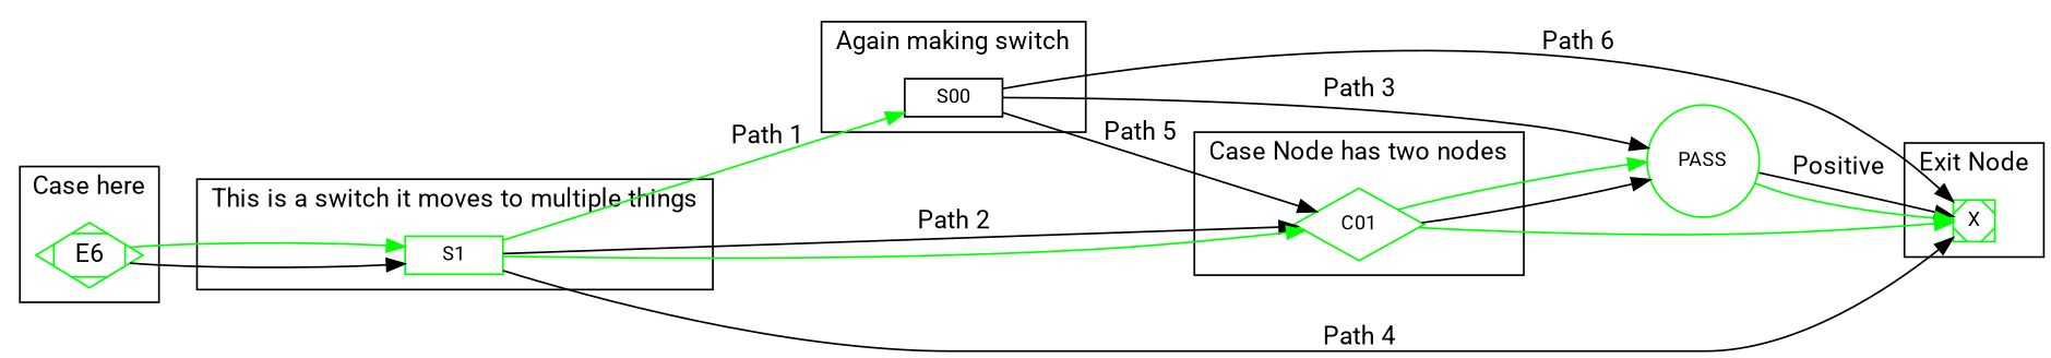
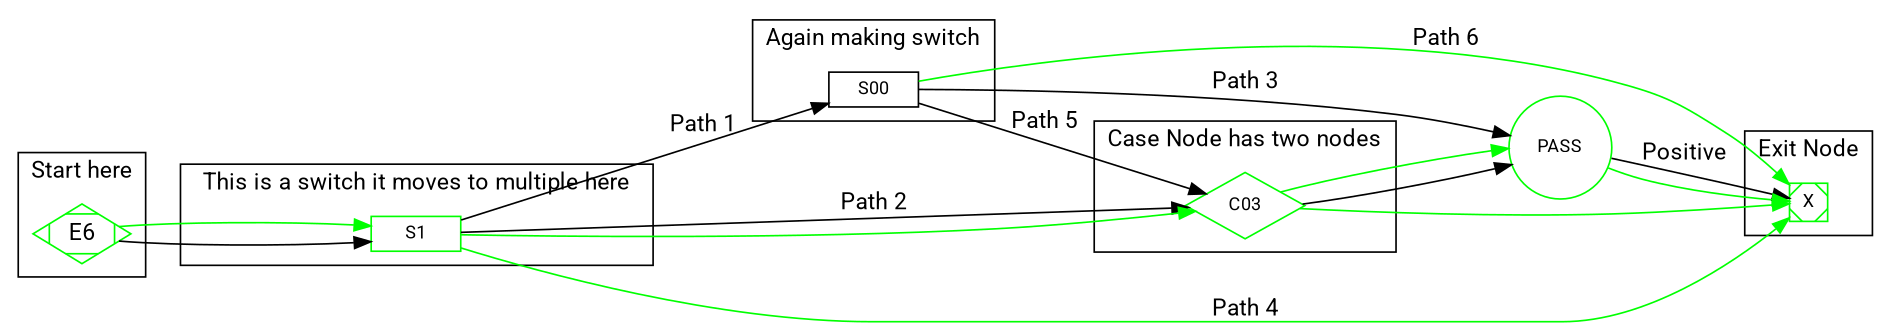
  digraph {
    fontname=Roboto
    rankdir=LR
    node [color=green fontname=Roboto shape=record fontsize=11]
    edge [fontname=Roboto]
    n1 [label=E6 shape=Mdiamond fontsize=""]
    S1 [height=.08]
    S00 [height=.08 color=""]
-   C01 [height=.08 shape=diamond]
+   C01 [height=.08 shape=diamond label=C03]
    X [height=.08 shape=Msquare]
    PASS [height=.08 shape=circle]
    subgraph cluster_1 {
-     label="Case here"
+     label="Start here"
      n1
    }
    subgraph cluster_2 {
-     label="This is a switch it moves to multiple things"
+     label="This is a switch it moves to multiple here"
      S1
    }
    subgraph cluster_3 {
      label="Again making switch"
      S00
    }
    subgraph cluster_4 {
      label="Case Node has two nodes"
      C01
    }
    subgraph cluster_5 {
      label="Exit Node"
      X
    }
    n1 -> S1
    n1 -> S1 [color=green]
-   S1 -> S00 [label="Path 1" color=green]
+   S1 -> S00 [label="Path 1"]
    S1 -> C01 [label="Path 2"]
    S1 -> C01 [color=green]
-   S1 -> X [label="Path 4"]
+   S1 -> X [label="Path 4" color=green]
    S00 -> C01 [label="Path 5"]
-   S00 -> X [label="Path 6"]
+   S00 -> X [label="Path 6" color=green]
    S00 -> PASS [label="Path 3"]
    C01 -> X [color=green]
    C01 -> PASS
    C01 -> PASS [color=green]
    PASS -> X [label=Positive]
    PASS -> X [color=green]
  }
